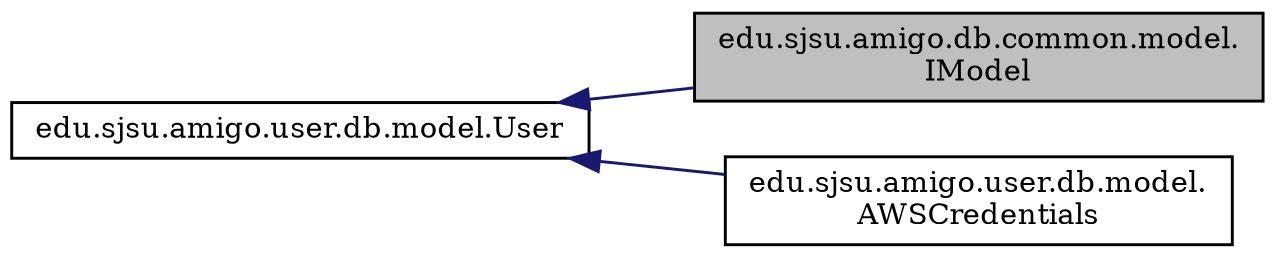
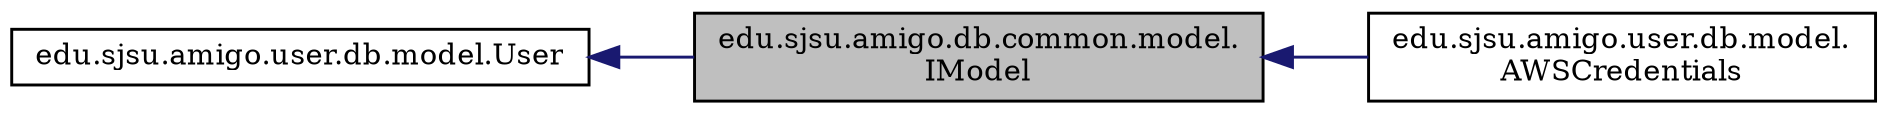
  digraph {
    fontname="DejaVu Serif"
    rankdir=LR
    node [color=black fillcolor=white fontname="DejaVu Serif" fontsize=10 shape=record style=filled]
    edge [color=midnightblue dir=back fontname="DejaVu Serif" fontsize=10 labelfontname=Helvetica labelfontsize=10 style=solid]
    n1 [fillcolor=grey75 fontcolor=black height=0.2 label="edu.sjsu.amigo.db.common.model.\lIModel" width=0.4]
    n2 [height=0.2 label="edu.sjsu.amigo.user.db.model.\lAWSCredentials" width=0.4]
    n3 [height=0.2 label="edu.sjsu.amigo.user.db.model.User" width=0.4]
-   n3 -> n2
+   n1 -> n2
    n3 -> n1
  }
